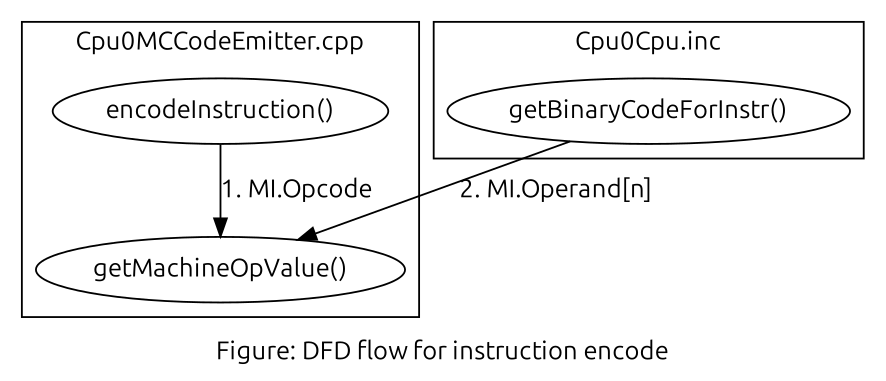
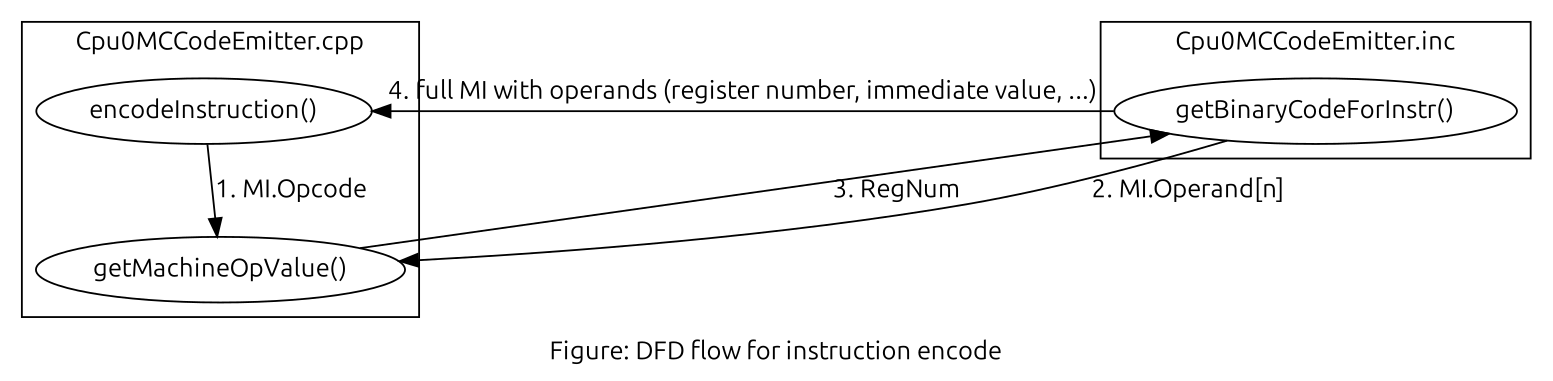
  digraph {
    fontname=Ubuntu
    label="Figure: DFD flow for instruction encode"
    rankdir=TB
    node [fontname=Ubuntu]
    edge [fontname=Ubuntu]
    "encodeInstruction()"
    "getMachineOpValue()"
    "getBinaryCodeForInstr()"
    subgraph cluster_1 {
      label="Cpu0MCCodeEmitter.cpp"
      "encodeInstruction()"
      "getMachineOpValue()"
    }
    subgraph cluster_2 {
-     label="Cpu0Cpu.inc"
+     label="Cpu0MCCodeEmitter.inc"
      "getBinaryCodeForInstr()"
    }
    "encodeInstruction()" -> "getMachineOpValue()" [label="1. MI.Opcode"]
+   "getMachineOpValue()" -> "getBinaryCodeForInstr()" [label="3. RegNum"]
+   "getBinaryCodeForInstr()" -> "encodeInstruction()" [label="4. full MI with operands (register number, immediate value, ...)"]
    "getBinaryCodeForInstr()" -> "getMachineOpValue()" [label="2. MI.Operand[n]"]
  }
